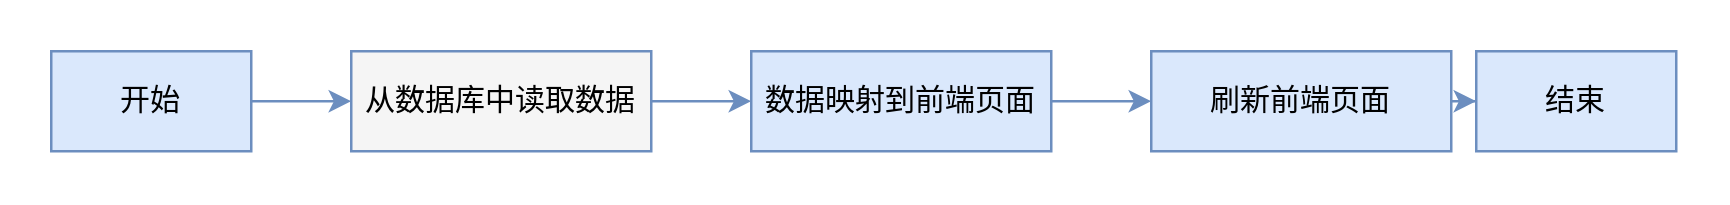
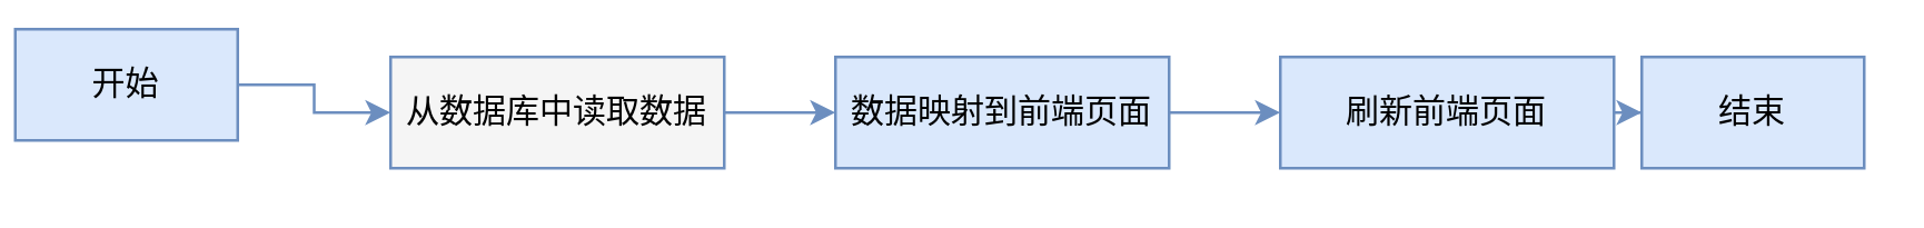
  <mxCell id="0" />
  <mxCell id="1" parent="0" />
  <mxCell id="2" value="" style="edgeStyle=orthogonalEdgeStyle;rounded=0;orthogonalLoop=1;jettySize=auto;html=1;fillColor=#dae8fc;strokeColor=#6c8ebf;" edge="1" parent="1" source="3" target="5"><mxGeometry relative="1" as="geometry" /></mxCell>
- <mxCell id="3" value="开始" style="rounded=0;whiteSpace=wrap;html=1;fillColor=#dae8fc;strokeColor=#6c8ebf;" vertex="1" parent="1"><mxGeometry x="20" y="20" width="80" height="40" as="geometry" /></mxCell>
+ <mxCell id="3" value="开始" style="rounded=0;whiteSpace=wrap;html=1;fillColor=#dae8fc;strokeColor=#6c8ebf;" vertex="1" parent="1"><mxGeometry x="5" y="10" width="80" height="40" as="geometry" /></mxCell>
  <mxCell id="4" value="" style="edgeStyle=orthogonalEdgeStyle;rounded=0;orthogonalLoop=1;jettySize=auto;html=1;fillColor=#dae8fc;strokeColor=#6c8ebf;" edge="1" parent="1" source="5" target="7"><mxGeometry relative="1" as="geometry" /></mxCell>
  <mxCell id="5" value="从数据库中读取数据" style="rounded=0;whiteSpace=wrap;html=1;fillColor=#f5f5f5;strokeColor=#6c8ebf;" vertex="1" parent="1"><mxGeometry x="140" y="20" width="120" height="40" as="geometry" /></mxCell>
  <mxCell id="6" value="" style="edgeStyle=orthogonalEdgeStyle;rounded=0;orthogonalLoop=1;jettySize=auto;html=1;fillColor=#dae8fc;strokeColor=#6c8ebf;" edge="1" parent="1" source="7" target="9"><mxGeometry relative="1" as="geometry" /></mxCell>
  <mxCell id="7" value="数据映射到前端页面" style="rounded=0;whiteSpace=wrap;html=1;fillColor=#dae8fc;strokeColor=#6c8ebf;" vertex="1" parent="1"><mxGeometry x="300" y="20" width="120" height="40" as="geometry" /></mxCell>
  <mxCell id="8" value="" style="edgeStyle=orthogonalEdgeStyle;rounded=0;orthogonalLoop=1;jettySize=auto;html=1;fillColor=#dae8fc;strokeColor=#6c8ebf;" edge="1" parent="1" source="9" target="10"><mxGeometry relative="1" as="geometry" /></mxCell>
  <mxCell id="9" value="刷新前端页面" style="rounded=0;whiteSpace=wrap;html=1;fillColor=#dae8fc;strokeColor=#6c8ebf;" vertex="1" parent="1"><mxGeometry x="460" y="20" width="120" height="40" as="geometry" /></mxCell>
  <mxCell id="10" value="结束" style="rounded=0;whiteSpace=wrap;html=1;fillColor=#dae8fc;strokeColor=#6c8ebf;" vertex="1" parent="1"><mxGeometry x="590" y="20" width="80" height="40" as="geometry" /></mxCell>
